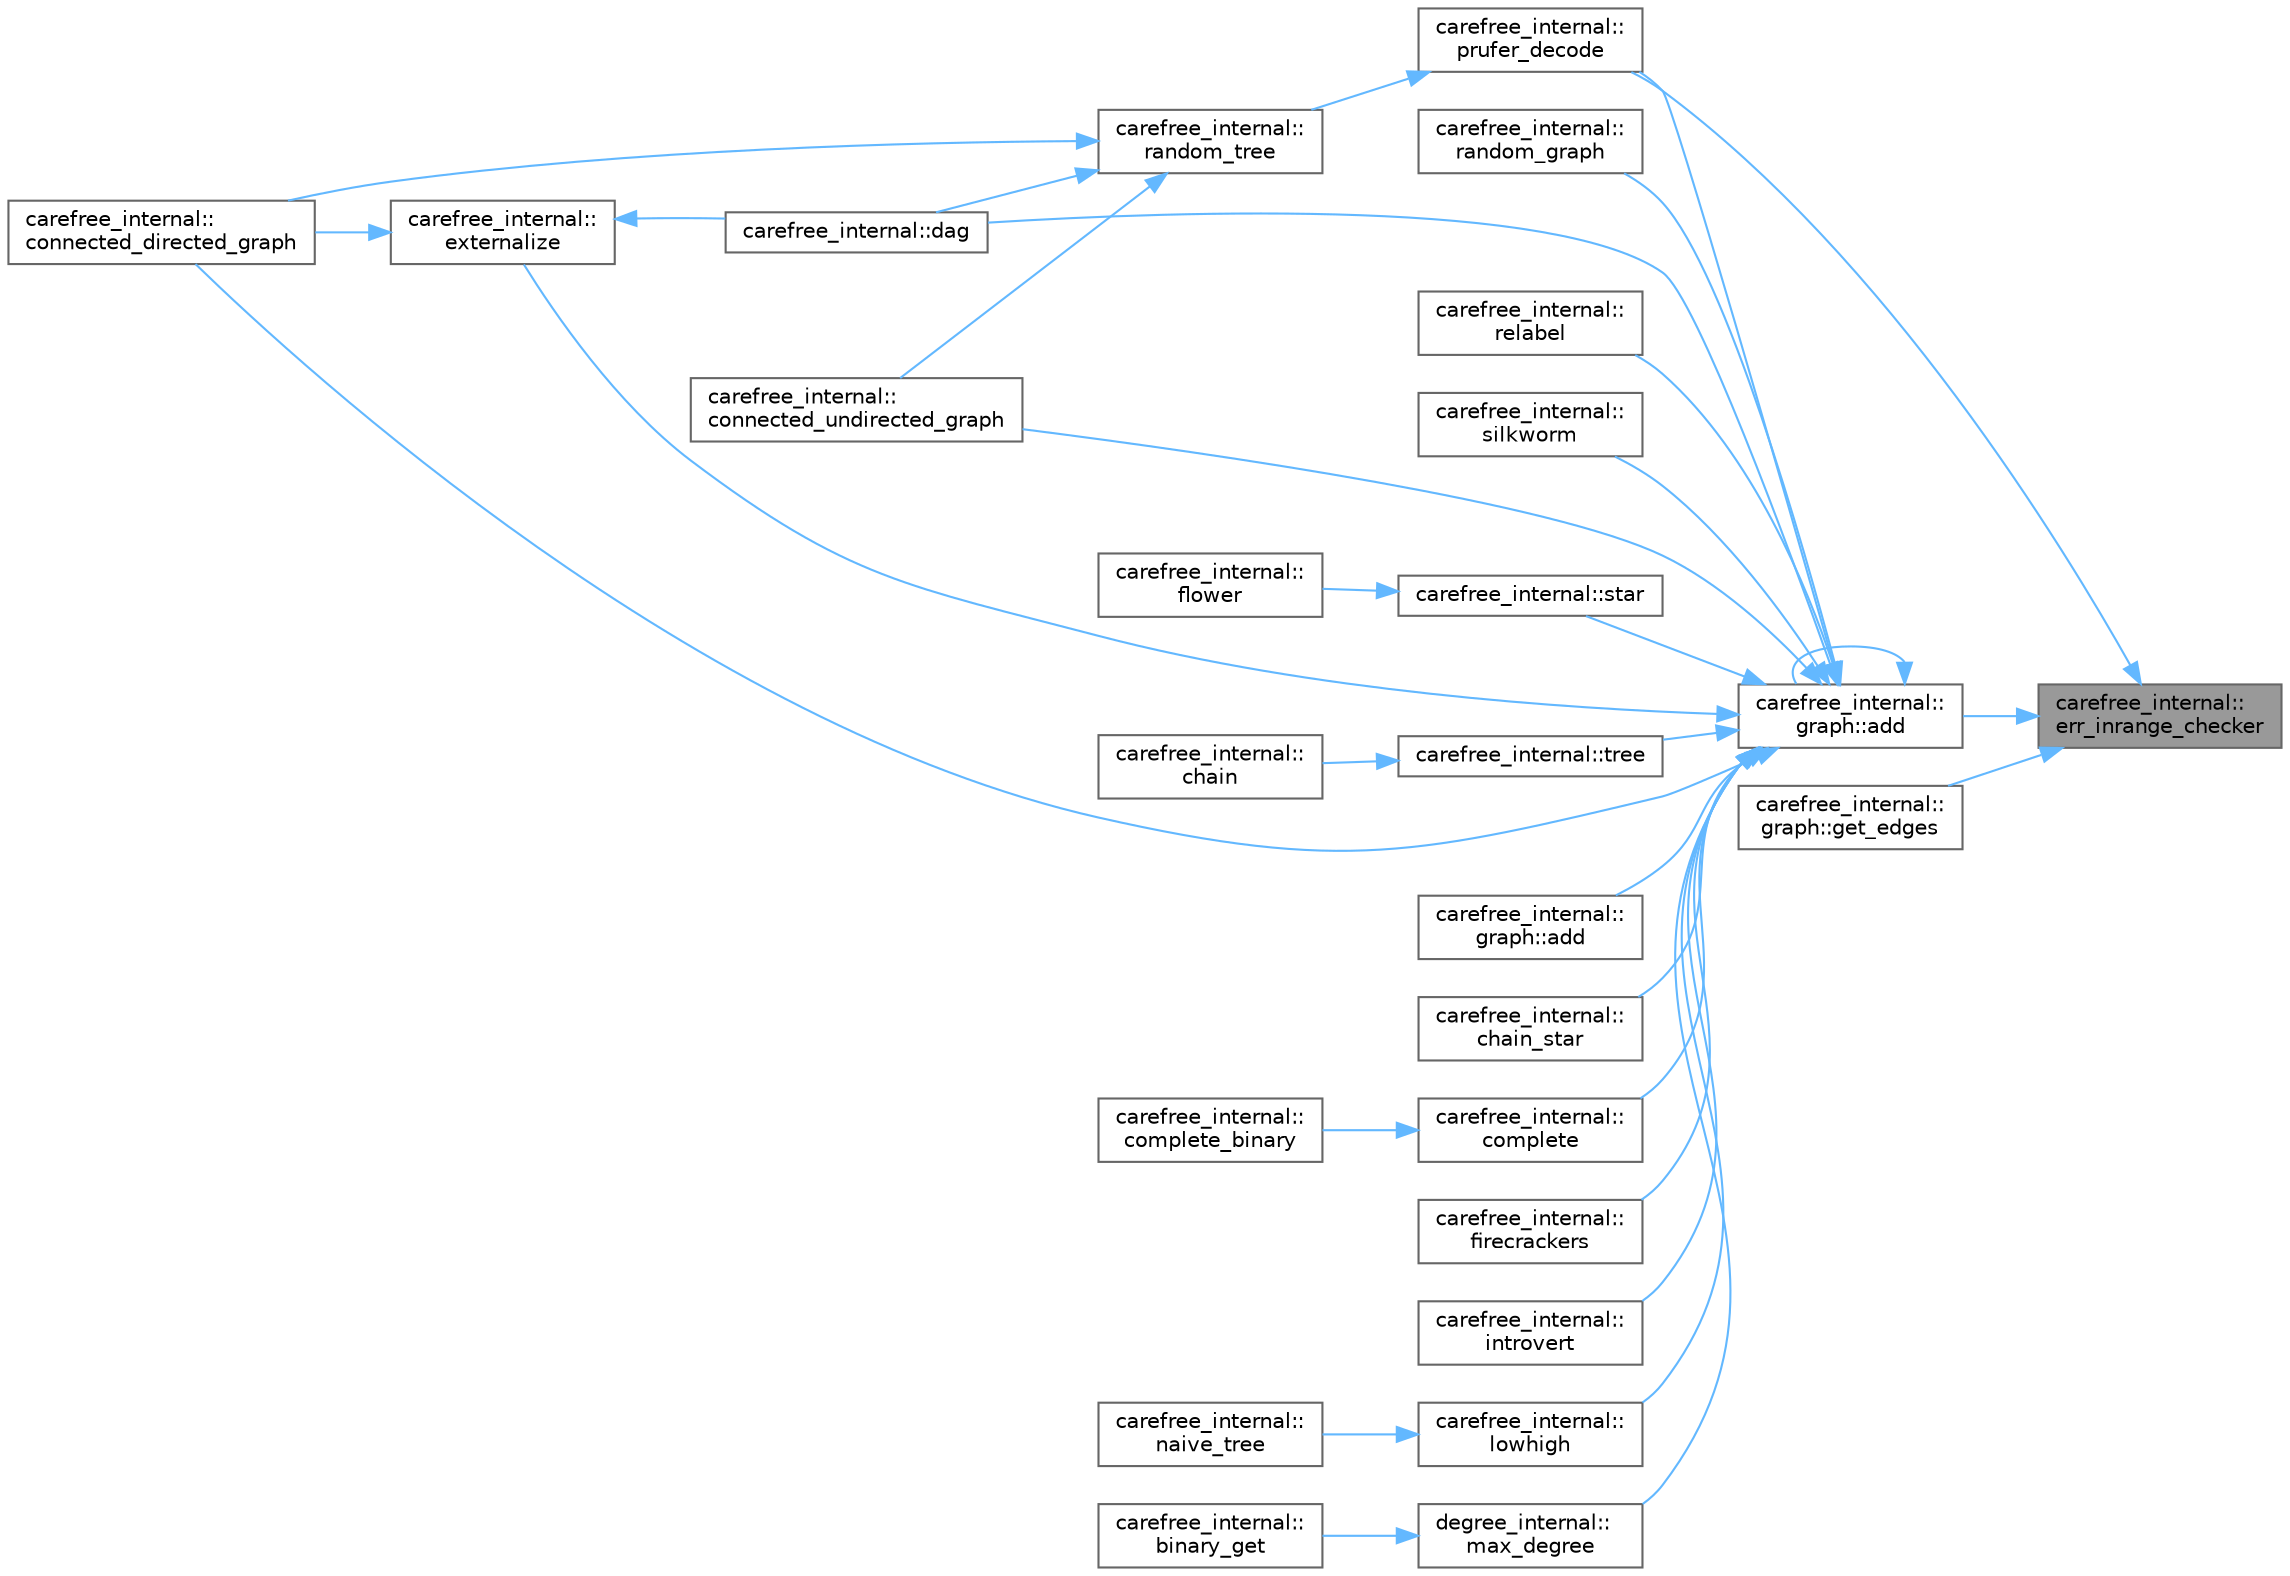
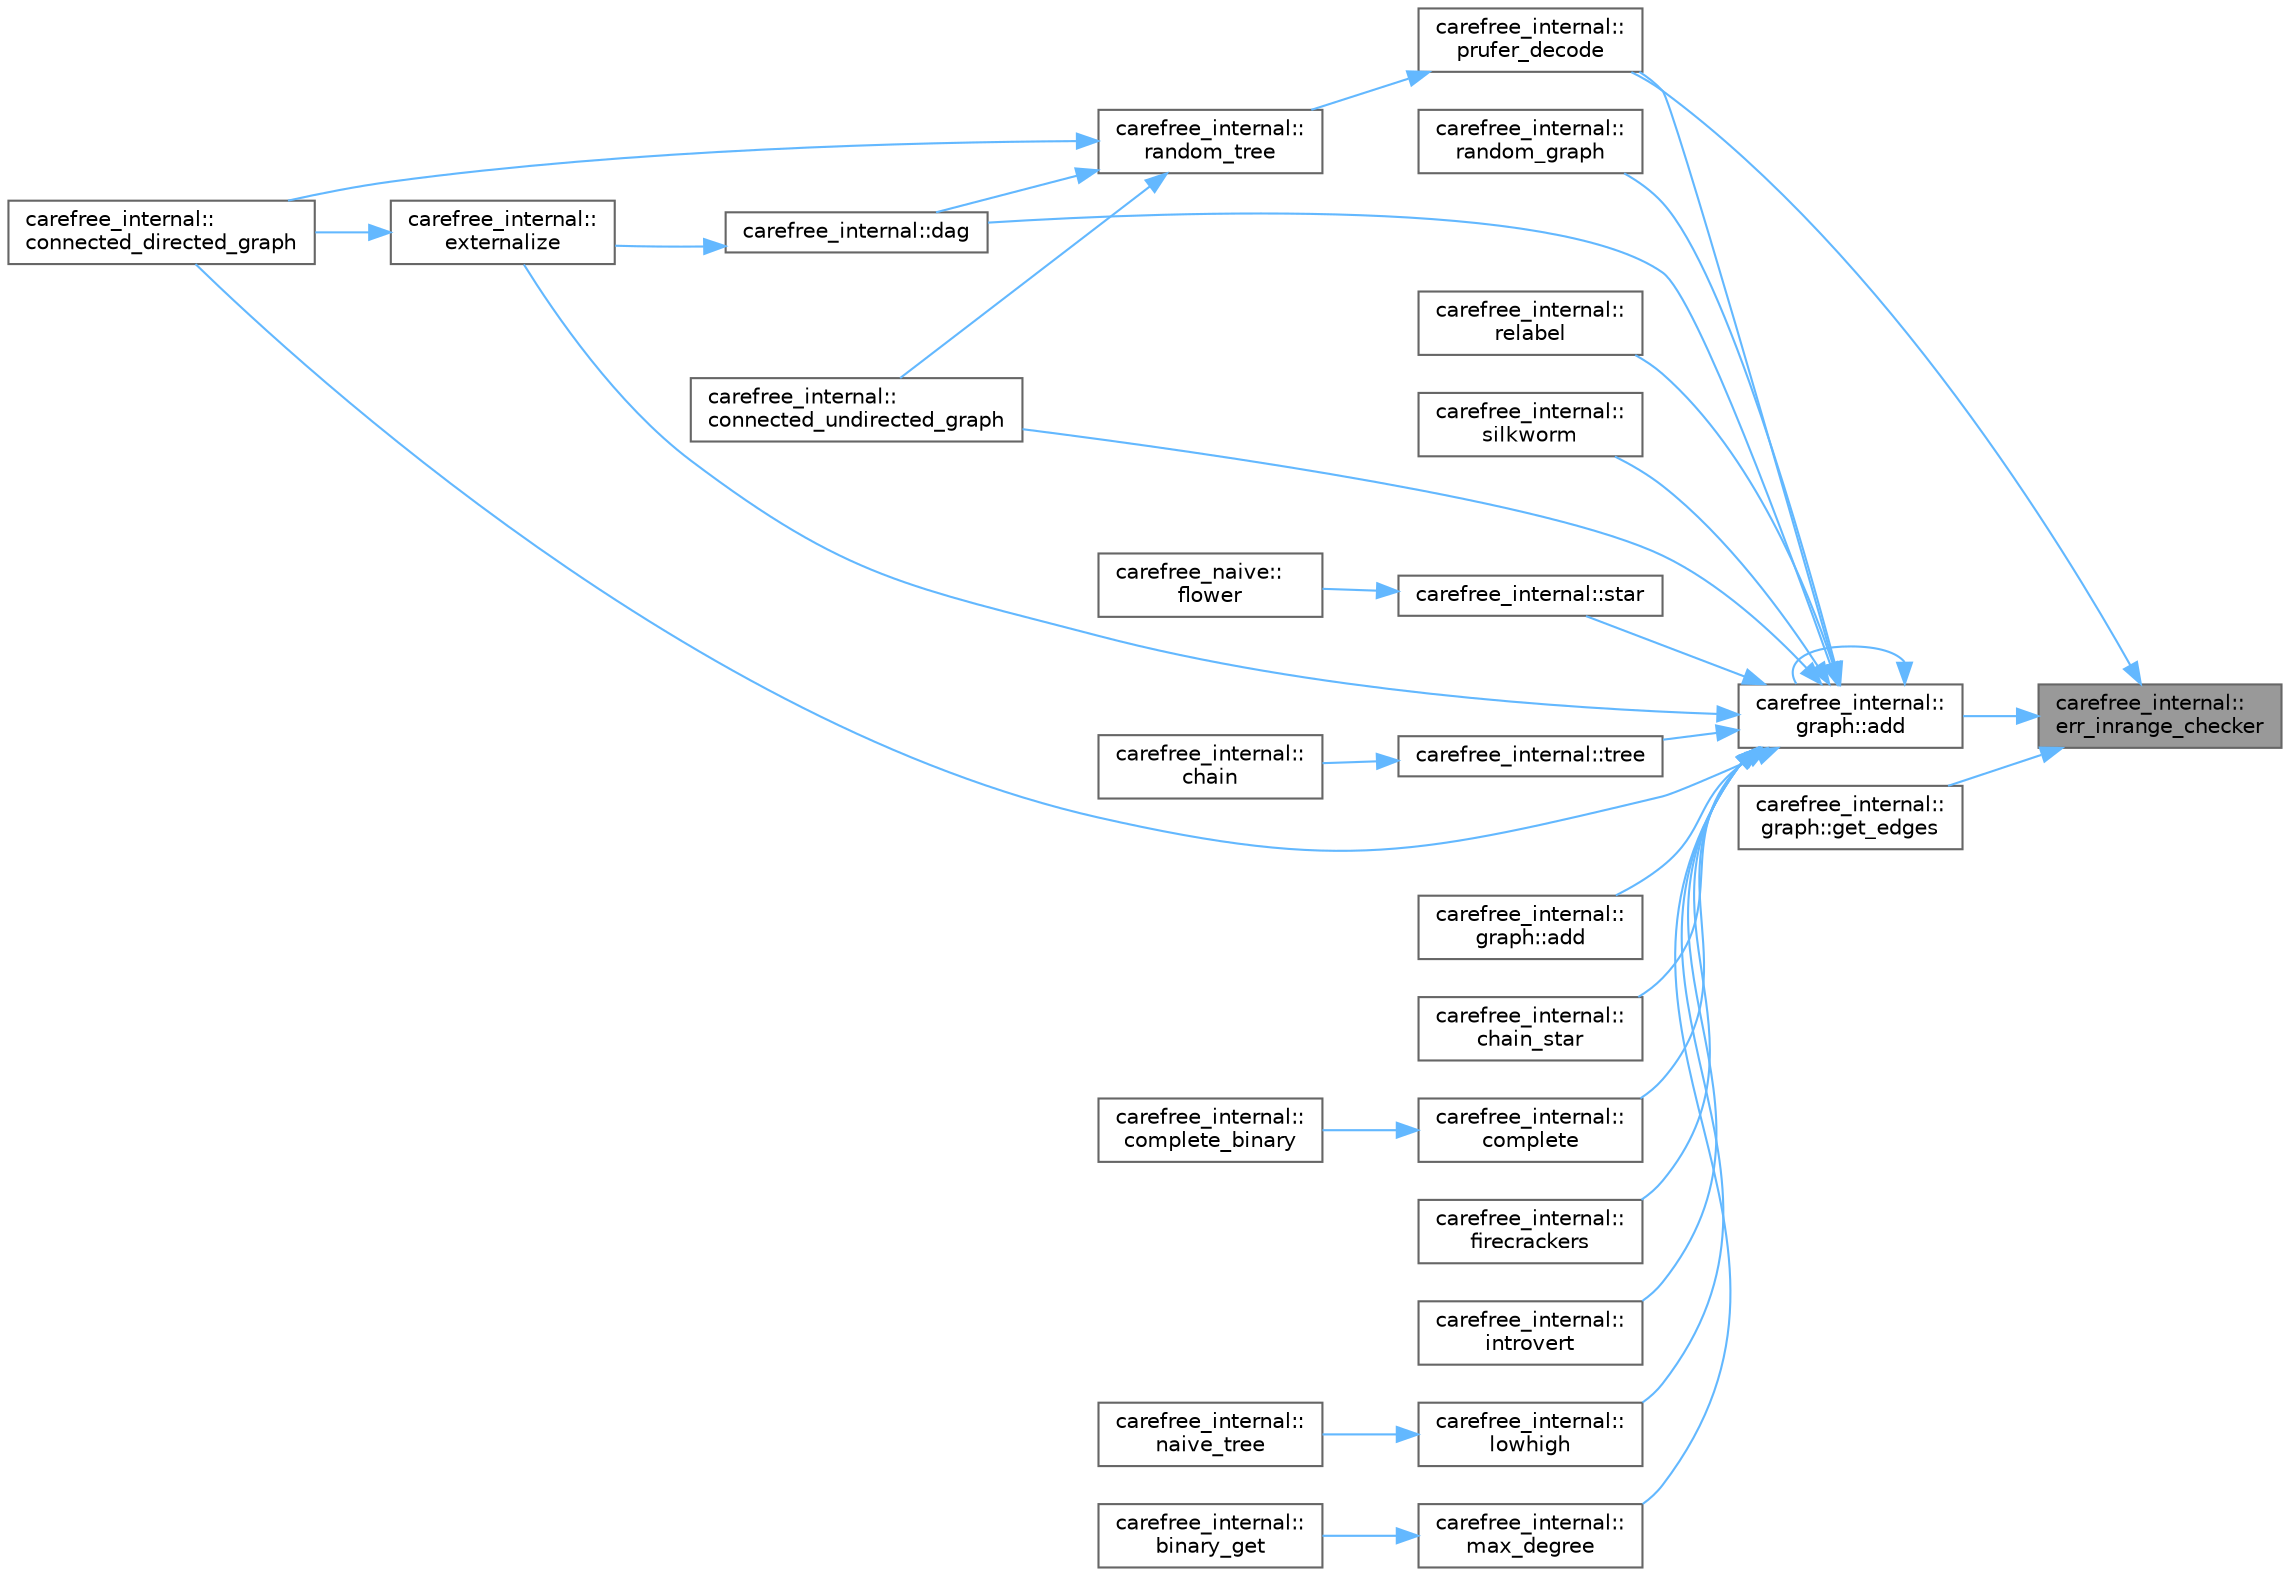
  digraph {
    rankdir=RL
    node [color=grey40 fillcolor=white fontname=Helvetica fontsize=10 shape=box style=filled]
    edge [color=steelblue1 dir=back fontname=Helvetica fontsize=10 labelfontname=Helvetica labelfontsize=10 style=solid]
    n1 [color=gray40 fillcolor=grey60 fontcolor=black height=0.2 label="carefree_internal::\lerr_inrange_checker" width=0.4]
    n2 [height=0.2 label="carefree_internal::\lgraph::add" width=0.4]
    n3 [height=0.2 label="carefree_internal::\lprufer_decode" width=0.4]
    n4 [height=0.2 label="carefree_internal::\lgraph::get_edges" width=0.4]
    n5 [height=0.2 label="carefree_internal::\lgraph::add" width=0.4]
    n6 [height=0.2 label="carefree_internal::\lchain_star" width=0.4]
    n7 [height=0.2 label="carefree_internal::\lcomplete" width=0.4]
    n8 [height=0.2 label="carefree_internal::\lconnected_directed_graph" width=0.4]
    n9 [height=0.2 label="carefree_internal::\lconnected_undirected_graph" width=0.4]
    n10 [height=0.2 label="carefree_internal::dag" width=0.4]
    n11 [height=0.2 label="carefree_internal::\lexternalize" width=0.4]
    n12 [height=0.2 label="carefree_internal::\lfirecrackers" width=0.4]
    n13 [height=0.2 label="carefree_internal::\lintrovert" width=0.4]
    n14 [height=0.2 label="carefree_internal::\llowhigh" width=0.4]
-   n15 [height=0.2 label="degree_internal::\lmax_degree" width=0.4]
+   n15 [height=0.2 label="carefree_internal::\lmax_degree" width=0.4]
    n16 [height=0.2 label="carefree_internal::\lrandom_graph" width=0.4]
    n17 [height=0.2 label="carefree_internal::\lrelabel" width=0.4]
    n18 [height=0.2 label="carefree_internal::\lsilkworm" width=0.4]
    n19 [height=0.2 label="carefree_internal::star" width=0.4]
    n20 [height=0.2 label="carefree_internal::tree" width=0.4]
    n21 [height=0.2 label="carefree_internal::\lrandom_tree" width=0.4]
    n22 [height=0.2 label="carefree_internal::\lcomplete_binary" width=0.4]
    n23 [height=0.2 label="carefree_internal::\lnaive_tree" width=0.4]
    n24 [height=0.2 label="carefree_internal::\lbinary_get" width=0.4]
-   n25 [height=0.2 label="carefree_internal::\lflower" width=0.4]
+   n25 [height=0.2 label="carefree_naive::\lflower" width=0.4]
    n26 [height=0.2 label="carefree_internal::\lchain" width=0.4]
    n1 -> n2
    n1 -> n3
    n1 -> n4
    n2 -> n2
    n2 -> n3
    n2 -> n5
    n2 -> n6
    n2 -> n7
    n2 -> n8
    n2 -> n9
    n2 -> n10
    n2 -> n11
    n2 -> n12
    n2 -> n13
    n2 -> n14
    n2 -> n15
    n2 -> n16
    n2 -> n17
    n2 -> n18
    n2 -> n19
    n2 -> n20
    n3 -> n21
    n7 -> n22
    n11 -> n8
-   n11 -> n10
+   n10 -> n11
    n14 -> n23
    n15 -> n24
    n19 -> n25
    n20 -> n26
    n21 -> n8
    n21 -> n9
    n21 -> n10
  }
